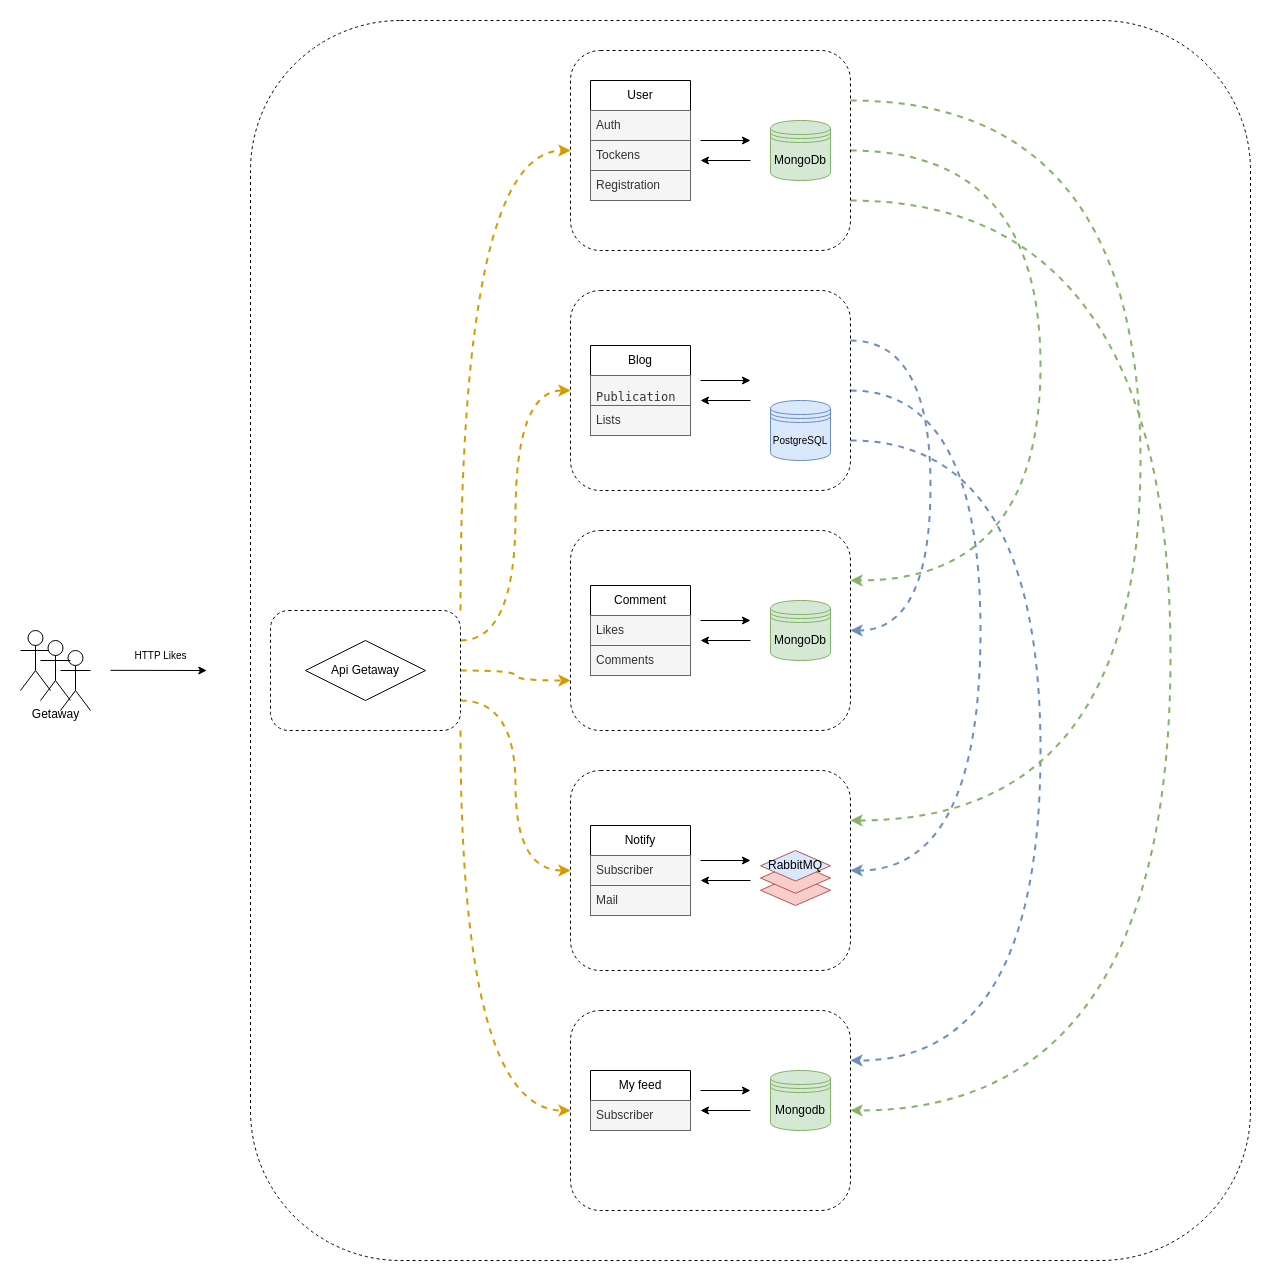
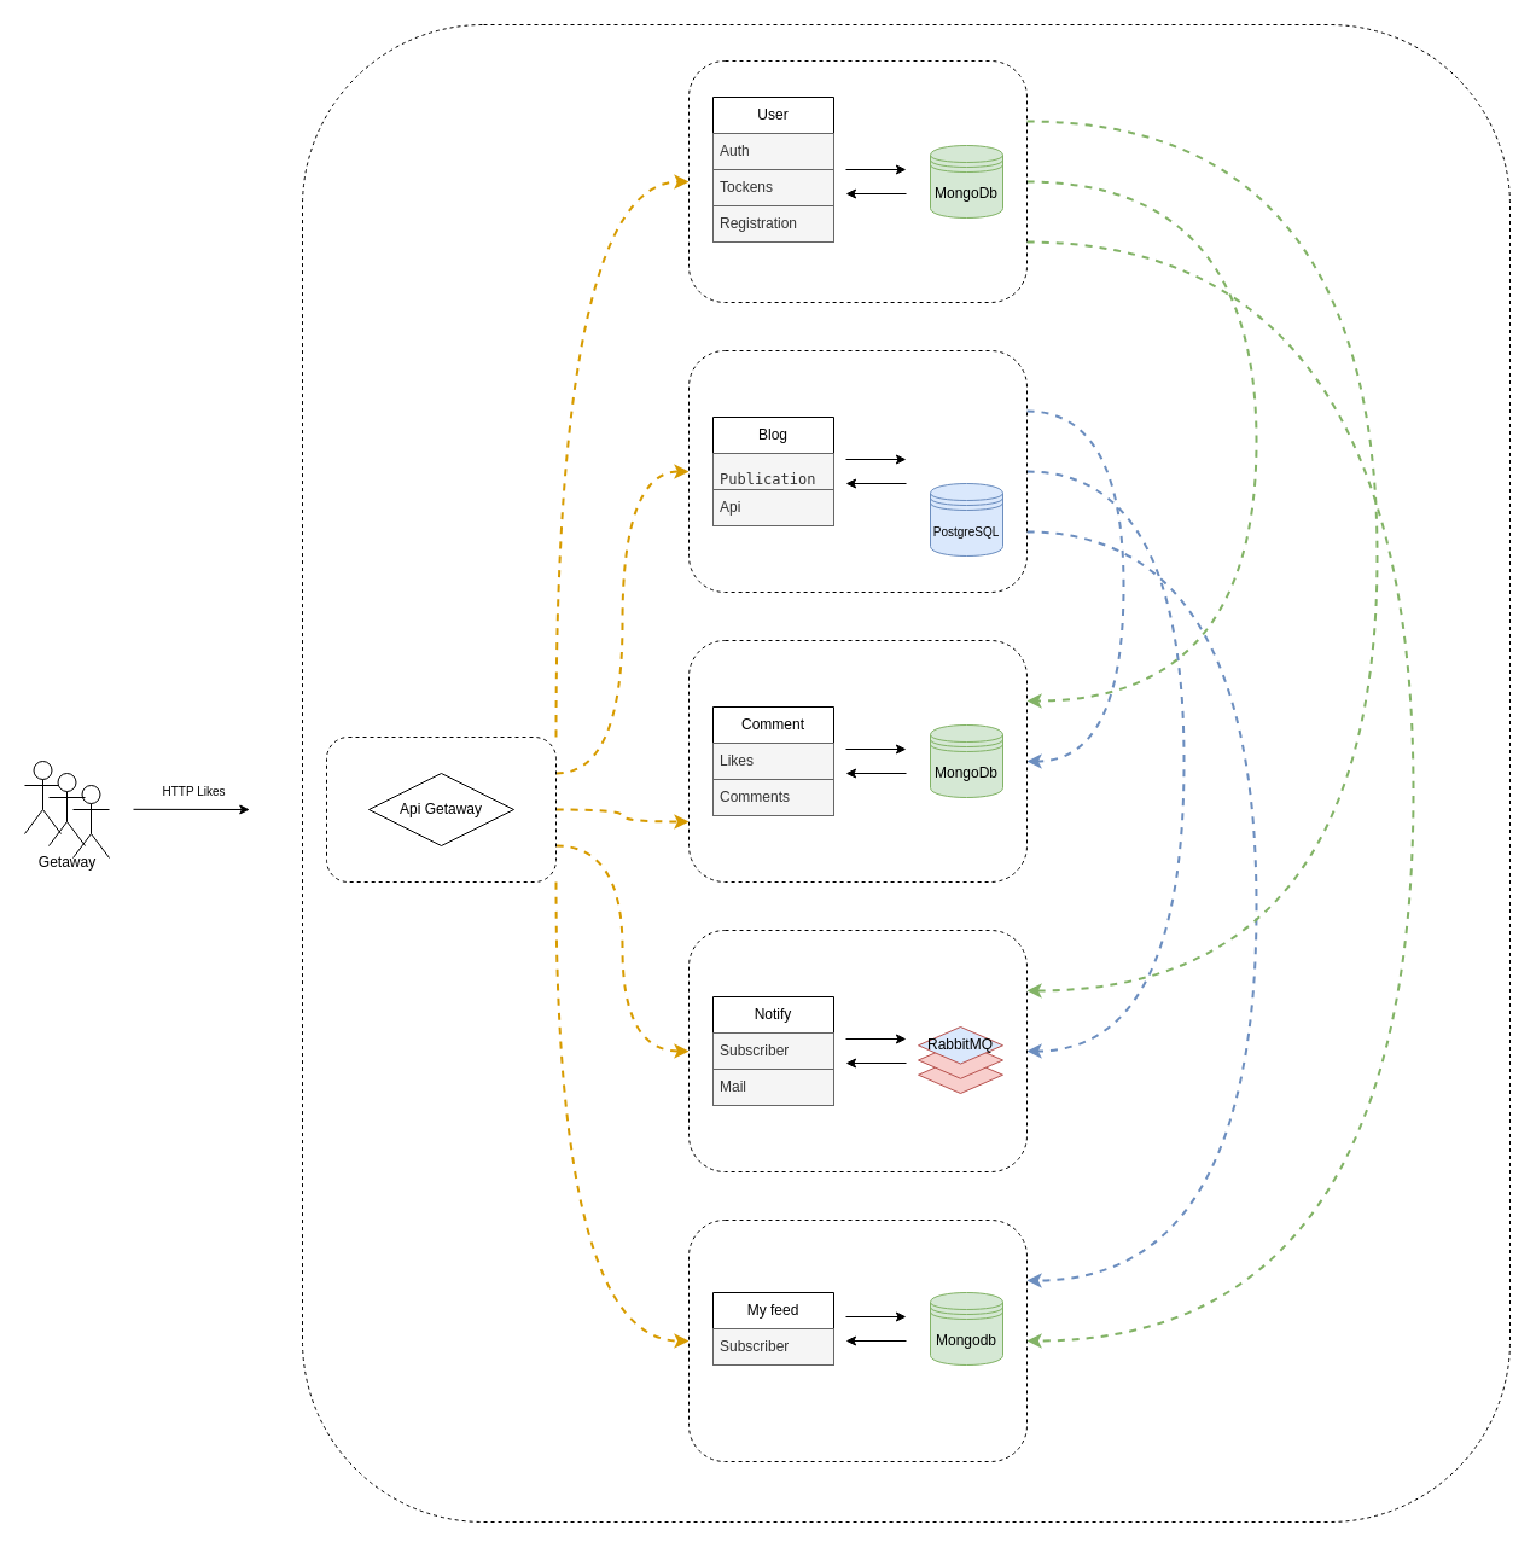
  <mxCell id="0" />
  <mxCell id="1" parent="0" />
  <mxCell id="2" value="" style="rounded=1;whiteSpace=wrap;html=1;dashed=1;fillColor=none;" parent="1" vertex="1"><mxGeometry x="250" y="20" width="1000" height="1240" as="geometry" /></mxCell>
  <mxCell id="3" style="edgeStyle=orthogonalEdgeStyle;rounded=0;orthogonalLoop=1;jettySize=auto;html=1;exitX=1;exitY=0;exitDx=0;exitDy=0;entryX=0;entryY=0.5;entryDx=0;entryDy=0;curved=1;dashed=1;strokeWidth=2;fillColor=#ffe6cc;strokeColor=#d79b00;" edge="1" parent="1" source="8" target="52"><mxGeometry relative="1" as="geometry" /></mxCell>
  <mxCell id="4" style="edgeStyle=orthogonalEdgeStyle;rounded=0;orthogonalLoop=1;jettySize=auto;html=1;exitX=1;exitY=0.25;exitDx=0;exitDy=0;entryX=0;entryY=0.5;entryDx=0;entryDy=0;curved=1;dashed=1;strokeWidth=2;fillColor=#ffe6cc;strokeColor=#d79b00;" edge="1" parent="1" source="8" target="12"><mxGeometry relative="1" as="geometry" /></mxCell>
  <mxCell id="5" style="edgeStyle=orthogonalEdgeStyle;rounded=0;orthogonalLoop=1;jettySize=auto;html=1;exitX=1;exitY=0.5;exitDx=0;exitDy=0;entryX=0;entryY=0.75;entryDx=0;entryDy=0;curved=1;dashed=1;strokeWidth=2;fillColor=#ffe6cc;strokeColor=#d79b00;" edge="1" parent="1" source="8" target="26"><mxGeometry relative="1" as="geometry" /></mxCell>
  <mxCell id="6" style="edgeStyle=orthogonalEdgeStyle;rounded=0;orthogonalLoop=1;jettySize=auto;html=1;exitX=1;exitY=0.75;exitDx=0;exitDy=0;entryX=0;entryY=0.5;entryDx=0;entryDy=0;curved=1;dashed=1;strokeWidth=2;fillColor=#ffe6cc;strokeColor=#d79b00;" edge="1" parent="1" source="8" target="34"><mxGeometry relative="1" as="geometry" /></mxCell>
  <mxCell id="7" style="edgeStyle=orthogonalEdgeStyle;rounded=0;orthogonalLoop=1;jettySize=auto;html=1;exitX=1;exitY=1;exitDx=0;exitDy=0;entryX=0;entryY=0.5;entryDx=0;entryDy=0;curved=1;dashed=1;strokeWidth=2;fillColor=#ffe6cc;strokeColor=#d79b00;" edge="1" parent="1" source="8" target="41"><mxGeometry relative="1" as="geometry" /></mxCell>
  <mxCell id="8" value="" style="rounded=1;whiteSpace=wrap;html=1;dashed=1;fillColor=none;" parent="1" vertex="1"><mxGeometry x="270" y="610" width="190" height="120" as="geometry" /></mxCell>
  <mxCell id="9" style="edgeStyle=orthogonalEdgeStyle;rounded=0;orthogonalLoop=1;jettySize=auto;html=1;exitX=1;exitY=0.25;exitDx=0;exitDy=0;entryX=1;entryY=0.5;entryDx=0;entryDy=0;strokeWidth=2;dashed=1;curved=1;fillColor=#dae8fc;strokeColor=#6c8ebf;" edge="1" parent="1" source="12" target="26"><mxGeometry relative="1" as="geometry"><Array as="points"><mxPoint x="930" y="340" /><mxPoint x="930" y="630" /></Array></mxGeometry></mxCell>
  <mxCell id="10" style="edgeStyle=orthogonalEdgeStyle;rounded=0;orthogonalLoop=1;jettySize=auto;html=1;exitX=1;exitY=0.75;exitDx=0;exitDy=0;entryX=1;entryY=0.25;entryDx=0;entryDy=0;strokeWidth=2;dashed=1;curved=1;fillColor=#dae8fc;strokeColor=#6c8ebf;" edge="1" parent="1" source="12" target="41"><mxGeometry relative="1" as="geometry"><Array as="points"><mxPoint x="1040" y="440" /><mxPoint x="1040" y="1060" /></Array></mxGeometry></mxCell>
  <mxCell id="11" style="edgeStyle=orthogonalEdgeStyle;rounded=0;orthogonalLoop=1;jettySize=auto;html=1;exitX=1;exitY=0.5;exitDx=0;exitDy=0;entryX=1;entryY=0.5;entryDx=0;entryDy=0;strokeWidth=2;dashed=1;curved=1;fillColor=#dae8fc;strokeColor=#6c8ebf;" edge="1" parent="1" source="12" target="34"><mxGeometry relative="1" as="geometry"><Array as="points"><mxPoint x="980" y="390" /><mxPoint x="980" y="870" /></Array></mxGeometry></mxCell>
  <mxCell id="12" value="" style="rounded=1;whiteSpace=wrap;html=1;dashed=1;fillColor=none;" parent="1" vertex="1"><mxGeometry x="570" y="290" width="280" height="200" as="geometry" /></mxCell>
  <mxCell id="13" value="" style="group" parent="1" vertex="1" connectable="0"><mxGeometry x="20" y="630" width="190" height="80" as="geometry" /></mxCell>
  <mxCell id="14" value="" style="group" parent="13" vertex="1" connectable="0"><mxGeometry width="70" height="80" as="geometry" /></mxCell>
  <mxCell id="15" value="" style="shape=umlActor;verticalLabelPosition=bottom;verticalAlign=top;html=1;outlineConnect=0;" parent="14" vertex="1"><mxGeometry width="30" height="60" as="geometry" /></mxCell>
  <mxCell id="16" value="" style="shape=umlActor;verticalLabelPosition=bottom;verticalAlign=top;html=1;outlineConnect=0;" parent="14" vertex="1"><mxGeometry x="40" y="20" width="30" height="60" as="geometry" /></mxCell>
  <mxCell id="17" value="Getaway" style="shape=umlActor;verticalLabelPosition=bottom;verticalAlign=top;html=1;outlineConnect=0;" parent="14" vertex="1"><mxGeometry x="20" y="10" width="30" height="60" as="geometry" /></mxCell>
  <mxCell id="18" value="" style="endArrow=classic;html=1;rounded=0;entryX=0.963;entryY=1;entryDx=0;entryDy=0;entryPerimeter=0;" parent="13" target="19" edge="1"><mxGeometry width="50" height="50" relative="1" as="geometry"><mxPoint x="90" y="39.83" as="sourcePoint" /><mxPoint x="150" y="39.83" as="targetPoint" /></mxGeometry></mxCell>
  <mxCell id="19" value="&lt;font style=&quot;font-size: 10px;&quot;&gt;HTTP Likes&lt;/font&gt;" style="text;html=1;align=center;verticalAlign=middle;resizable=0;points=[];autosize=1;strokeColor=none;fillColor=none;" parent="13" vertex="1"><mxGeometry x="90" y="10" width="100" height="30" as="geometry" /></mxCell>
  <mxCell id="20" value="&lt;font style=&quot;font-size: 10px;&quot;&gt;PostgreSQL&lt;/font&gt;" style="shape=datastore;whiteSpace=wrap;html=1;fillColor=#dae8fc;strokeColor=#6c8ebf;" parent="1" vertex="1"><mxGeometry x="770" y="400" width="60" height="60" as="geometry" /></mxCell>
  <mxCell id="21" value="My feed" style="swimlane;fontStyle=0;childLayout=stackLayout;horizontal=1;startSize=30;horizontalStack=0;resizeParent=1;resizeParentMax=0;resizeLast=0;collapsible=1;marginBottom=0;whiteSpace=wrap;html=1;fillColor=default;" parent="1" vertex="1"><mxGeometry x="590" y="1070" width="100" height="60" as="geometry"><mxRectangle x="610" y="250" width="60" height="30" as="alternateBounds" /></mxGeometry></mxCell>
  <mxCell id="22" value="Subscriber" style="text;strokeColor=#666666;fillColor=#f5f5f5;align=left;verticalAlign=middle;spacingLeft=4;spacingRight=4;overflow=hidden;points=[[0,0.5],[1,0.5]];portConstraint=eastwest;rotatable=0;whiteSpace=wrap;html=1;fontColor=#333333;" parent="21" vertex="1"><mxGeometry y="30" width="100" height="30" as="geometry" /></mxCell>
  <mxCell id="23" value="" style="group" vertex="1" connectable="0" parent="1"><mxGeometry x="700" y="380" width="50" height="20" as="geometry" /></mxCell>
  <mxCell id="24" value="" style="endArrow=classic;html=1;rounded=0;" edge="1" parent="23"><mxGeometry width="50" height="50" relative="1" as="geometry"><mxPoint as="sourcePoint" /><mxPoint x="50" as="targetPoint" /></mxGeometry></mxCell>
  <mxCell id="25" value="" style="endArrow=classic;html=1;rounded=0;" edge="1" parent="23"><mxGeometry width="50" height="50" relative="1" as="geometry"><mxPoint x="50" y="20" as="sourcePoint" /><mxPoint y="20" as="targetPoint" /></mxGeometry></mxCell>
  <mxCell id="26" value="" style="rounded=1;whiteSpace=wrap;html=1;dashed=1;fillColor=none;" vertex="1" parent="1"><mxGeometry x="570" y="530" width="280" height="200" as="geometry" /></mxCell>
  <mxCell id="27" value="MongoDb" style="shape=datastore;whiteSpace=wrap;html=1;fillColor=#d5e8d4;strokeColor=#82b366;" vertex="1" parent="1"><mxGeometry x="770" y="600" width="60" height="60" as="geometry" /></mxCell>
  <mxCell id="28" value="Blog" style="swimlane;fontStyle=0;childLayout=stackLayout;horizontal=1;startSize=30;horizontalStack=0;resizeParent=1;resizeParentMax=0;resizeLast=0;collapsible=1;marginBottom=0;whiteSpace=wrap;html=1;fillColor=default;" vertex="1" parent="1"><mxGeometry x="590" y="345" width="100" height="90" as="geometry"><mxRectangle x="610" y="250" width="60" height="30" as="alternateBounds" /></mxGeometry></mxCell>
  <mxCell id="29" value="&lt;pre style=&quot;text-align:left&quot; id=&quot;tw-target-text&quot; data-placeholder=&quot;Translation&quot; class=&quot;tw-data-text tw-text-large tw-ta&quot;&gt;Publication&lt;/pre&gt;" style="text;strokeColor=#666666;fillColor=#f5f5f5;align=left;verticalAlign=middle;spacingLeft=4;spacingRight=4;overflow=hidden;points=[[0,0.5],[1,0.5]];portConstraint=eastwest;rotatable=0;whiteSpace=wrap;html=1;fontColor=#333333;" vertex="1" parent="28"><mxGeometry y="30" width="100" height="30" as="geometry" /></mxCell>
- <mxCell id="30" value="Lists" style="text;strokeColor=#666666;fillColor=#f5f5f5;align=left;verticalAlign=middle;spacingLeft=4;spacingRight=4;overflow=hidden;points=[[0,0.5],[1,0.5]];portConstraint=eastwest;rotatable=0;whiteSpace=wrap;html=1;fontColor=#333333;" vertex="1" parent="28"><mxGeometry y="60" width="100" height="30" as="geometry" /></mxCell>
+ <mxCell id="30" value="Api" style="text;strokeColor=#666666;fillColor=#f5f5f5;align=left;verticalAlign=middle;spacingLeft=4;spacingRight=4;overflow=hidden;points=[[0,0.5],[1,0.5]];portConstraint=eastwest;rotatable=0;whiteSpace=wrap;html=1;fontColor=#333333;" vertex="1" parent="28"><mxGeometry y="60" width="100" height="30" as="geometry" /></mxCell>
  <mxCell id="31" value="" style="group" vertex="1" connectable="0" parent="1"><mxGeometry x="700" y="620" width="50" height="20" as="geometry" /></mxCell>
  <mxCell id="32" value="" style="endArrow=classic;html=1;rounded=0;" edge="1" parent="31"><mxGeometry width="50" height="50" relative="1" as="geometry"><mxPoint as="sourcePoint" /><mxPoint x="50" as="targetPoint" /></mxGeometry></mxCell>
  <mxCell id="33" value="" style="endArrow=classic;html=1;rounded=0;" edge="1" parent="31"><mxGeometry width="50" height="50" relative="1" as="geometry"><mxPoint x="50" y="20" as="sourcePoint" /><mxPoint y="20" as="targetPoint" /></mxGeometry></mxCell>
  <mxCell id="34" value="" style="rounded=1;whiteSpace=wrap;html=1;dashed=1;fillColor=none;" vertex="1" parent="1"><mxGeometry x="570" y="770" width="280" height="200" as="geometry" /></mxCell>
  <mxCell id="35" value="Notify" style="swimlane;fontStyle=0;childLayout=stackLayout;horizontal=1;startSize=30;horizontalStack=0;resizeParent=1;resizeParentMax=0;resizeLast=0;collapsible=1;marginBottom=0;whiteSpace=wrap;html=1;fillColor=default;" vertex="1" parent="1"><mxGeometry x="590" y="825" width="100" height="90" as="geometry"><mxRectangle x="610" y="250" width="60" height="30" as="alternateBounds" /></mxGeometry></mxCell>
  <mxCell id="36" value="Subscriber" style="text;strokeColor=#666666;fillColor=#f5f5f5;align=left;verticalAlign=middle;spacingLeft=4;spacingRight=4;overflow=hidden;points=[[0,0.5],[1,0.5]];portConstraint=eastwest;rotatable=0;whiteSpace=wrap;html=1;fontColor=#333333;" vertex="1" parent="35"><mxGeometry y="30" width="100" height="30" as="geometry" /></mxCell>
  <mxCell id="37" value="Mail" style="text;strokeColor=#666666;fillColor=#f5f5f5;align=left;verticalAlign=middle;spacingLeft=4;spacingRight=4;overflow=hidden;points=[[0,0.5],[1,0.5]];portConstraint=eastwest;rotatable=0;whiteSpace=wrap;html=1;fontColor=#333333;" vertex="1" parent="35"><mxGeometry y="60" width="100" height="30" as="geometry" /></mxCell>
  <mxCell id="38" value="" style="group" vertex="1" connectable="0" parent="1"><mxGeometry x="700" y="860" width="50" height="20" as="geometry" /></mxCell>
  <mxCell id="39" value="" style="endArrow=classic;html=1;rounded=0;" edge="1" parent="38"><mxGeometry width="50" height="50" relative="1" as="geometry"><mxPoint as="sourcePoint" /><mxPoint x="50" as="targetPoint" /></mxGeometry></mxCell>
  <mxCell id="40" value="" style="endArrow=classic;html=1;rounded=0;" edge="1" parent="38"><mxGeometry width="50" height="50" relative="1" as="geometry"><mxPoint x="50" y="20" as="sourcePoint" /><mxPoint y="20" as="targetPoint" /></mxGeometry></mxCell>
  <mxCell id="41" value="" style="rounded=1;whiteSpace=wrap;html=1;dashed=1;fillColor=none;" vertex="1" parent="1"><mxGeometry x="570" y="1010" width="280" height="200" as="geometry" /></mxCell>
  <mxCell id="42" value="Mongodb" style="shape=datastore;whiteSpace=wrap;html=1;fillColor=#d5e8d4;strokeColor=#82b366;" vertex="1" parent="1"><mxGeometry x="770" y="1070" width="60" height="60" as="geometry" /></mxCell>
  <mxCell id="43" value="Comment" style="swimlane;fontStyle=0;childLayout=stackLayout;horizontal=1;startSize=30;horizontalStack=0;resizeParent=1;resizeParentMax=0;resizeLast=0;collapsible=1;marginBottom=0;whiteSpace=wrap;html=1;fillColor=default;" vertex="1" parent="1"><mxGeometry x="590" y="585" width="100" height="90" as="geometry"><mxRectangle x="610" y="250" width="60" height="30" as="alternateBounds" /></mxGeometry></mxCell>
  <mxCell id="44" value="Likes" style="text;strokeColor=#666666;fillColor=#f5f5f5;align=left;verticalAlign=middle;spacingLeft=4;spacingRight=4;overflow=hidden;points=[[0,0.5],[1,0.5]];portConstraint=eastwest;rotatable=0;whiteSpace=wrap;html=1;fontColor=#333333;" vertex="1" parent="43"><mxGeometry y="30" width="100" height="30" as="geometry" /></mxCell>
  <mxCell id="45" value="Comments" style="text;strokeColor=#666666;fillColor=#f5f5f5;align=left;verticalAlign=middle;spacingLeft=4;spacingRight=4;overflow=hidden;points=[[0,0.5],[1,0.5]];portConstraint=eastwest;rotatable=0;whiteSpace=wrap;html=1;fontColor=#333333;" vertex="1" parent="43"><mxGeometry y="60" width="100" height="30" as="geometry" /></mxCell>
  <mxCell id="46" value="" style="group" vertex="1" connectable="0" parent="1"><mxGeometry x="700" y="1090" width="50" height="20" as="geometry" /></mxCell>
  <mxCell id="47" value="" style="endArrow=classic;html=1;rounded=0;" edge="1" parent="46"><mxGeometry width="50" height="50" relative="1" as="geometry"><mxPoint as="sourcePoint" /><mxPoint x="50" as="targetPoint" /></mxGeometry></mxCell>
  <mxCell id="48" value="" style="endArrow=classic;html=1;rounded=0;" edge="1" parent="46"><mxGeometry width="50" height="50" relative="1" as="geometry"><mxPoint x="50" y="20" as="sourcePoint" /><mxPoint y="20" as="targetPoint" /></mxGeometry></mxCell>
  <mxCell id="49" style="edgeStyle=orthogonalEdgeStyle;rounded=0;orthogonalLoop=1;jettySize=auto;html=1;exitX=1;exitY=0.5;exitDx=0;exitDy=0;entryX=1;entryY=0.25;entryDx=0;entryDy=0;strokeWidth=2;dashed=1;curved=1;fillColor=#d5e8d4;strokeColor=#82b366;" edge="1" parent="1" source="52" target="26"><mxGeometry relative="1" as="geometry"><Array as="points"><mxPoint x="1040" y="150" /><mxPoint x="1040" y="580" /></Array></mxGeometry></mxCell>
  <mxCell id="50" style="edgeStyle=orthogonalEdgeStyle;rounded=0;orthogonalLoop=1;jettySize=auto;html=1;exitX=1;exitY=0.25;exitDx=0;exitDy=0;entryX=1;entryY=0.25;entryDx=0;entryDy=0;strokeWidth=2;dashed=1;curved=1;fillColor=#d5e8d4;strokeColor=#82b366;" edge="1" parent="1" source="52" target="34"><mxGeometry relative="1" as="geometry"><Array as="points"><mxPoint x="1140" y="100" /><mxPoint x="1140" y="820" /></Array></mxGeometry></mxCell>
  <mxCell id="51" style="edgeStyle=orthogonalEdgeStyle;rounded=0;orthogonalLoop=1;jettySize=auto;html=1;exitX=1;exitY=0.75;exitDx=0;exitDy=0;entryX=1;entryY=0.5;entryDx=0;entryDy=0;strokeWidth=2;dashed=1;curved=1;fillColor=#d5e8d4;strokeColor=#82b366;" edge="1" parent="1" source="52" target="41"><mxGeometry relative="1" as="geometry"><Array as="points"><mxPoint x="1170" y="200" /><mxPoint x="1170" y="1110" /></Array></mxGeometry></mxCell>
  <mxCell id="52" value="" style="rounded=1;whiteSpace=wrap;html=1;dashed=1;fillColor=none;" vertex="1" parent="1"><mxGeometry x="570" y="50" width="280" height="200" as="geometry" /></mxCell>
  <mxCell id="53" value="MongoDb" style="shape=datastore;whiteSpace=wrap;html=1;fillColor=#d5e8d4;strokeColor=#82b366;" vertex="1" parent="1"><mxGeometry x="770" y="120" width="60" height="60" as="geometry" /></mxCell>
  <mxCell id="54" value="User" style="swimlane;fontStyle=0;childLayout=stackLayout;horizontal=1;startSize=30;horizontalStack=0;resizeParent=1;resizeParentMax=0;resizeLast=0;collapsible=1;marginBottom=0;whiteSpace=wrap;html=1;fillColor=default;" vertex="1" parent="1"><mxGeometry x="590" y="80" width="100" height="120" as="geometry"><mxRectangle x="610" y="250" width="60" height="30" as="alternateBounds" /></mxGeometry></mxCell>
  <mxCell id="55" value="Auth" style="text;strokeColor=#666666;fillColor=#f5f5f5;align=left;verticalAlign=middle;spacingLeft=4;spacingRight=4;overflow=hidden;points=[[0,0.5],[1,0.5]];portConstraint=eastwest;rotatable=0;whiteSpace=wrap;html=1;fontColor=#333333;" vertex="1" parent="54"><mxGeometry y="30" width="100" height="30" as="geometry" /></mxCell>
  <mxCell id="56" value="Tockens" style="text;strokeColor=#666666;fillColor=#f5f5f5;align=left;verticalAlign=middle;spacingLeft=4;spacingRight=4;overflow=hidden;points=[[0,0.5],[1,0.5]];portConstraint=eastwest;rotatable=0;whiteSpace=wrap;html=1;fontColor=#333333;" vertex="1" parent="54"><mxGeometry y="60" width="100" height="30" as="geometry" /></mxCell>
  <mxCell id="57" value="Registration" style="text;strokeColor=#666666;fillColor=#f5f5f5;align=left;verticalAlign=middle;spacingLeft=4;spacingRight=4;overflow=hidden;points=[[0,0.5],[1,0.5]];portConstraint=eastwest;rotatable=0;whiteSpace=wrap;html=1;fontColor=#333333;" vertex="1" parent="54"><mxGeometry y="90" width="100" height="30" as="geometry" /></mxCell>
  <mxCell id="58" value="" style="group" vertex="1" connectable="0" parent="1"><mxGeometry x="700" y="140" width="50" height="20" as="geometry" /></mxCell>
  <mxCell id="59" value="" style="endArrow=classic;html=1;rounded=0;" edge="1" parent="58"><mxGeometry width="50" height="50" relative="1" as="geometry"><mxPoint as="sourcePoint" /><mxPoint x="50" as="targetPoint" /></mxGeometry></mxCell>
  <mxCell id="60" value="" style="endArrow=classic;html=1;rounded=0;" edge="1" parent="58"><mxGeometry width="50" height="50" relative="1" as="geometry"><mxPoint x="50" y="20" as="sourcePoint" /><mxPoint y="20" as="targetPoint" /></mxGeometry></mxCell>
  <mxCell id="61" value="Api Getaway" style="rhombus;whiteSpace=wrap;html=1;" vertex="1" parent="1"><mxGeometry x="305" y="640" width="120" height="60" as="geometry" /></mxCell>
  <mxCell id="62" value="" style="group" vertex="1" connectable="0" parent="1"><mxGeometry x="760" y="850" width="70" height="55" as="geometry" /></mxCell>
  <mxCell id="63" value="" style="rhombus;whiteSpace=wrap;html=1;fillColor=#f8cecc;strokeColor=#b85450;" vertex="1" parent="62"><mxGeometry y="24.444" width="70" height="30.556" as="geometry" /></mxCell>
  <mxCell id="64" value="" style="rhombus;whiteSpace=wrap;html=1;fillColor=#f8cecc;strokeColor=#b85450;" vertex="1" parent="62"><mxGeometry y="12.222" width="70" height="30.556" as="geometry" /></mxCell>
  <mxCell id="65" value="RabbitMQ" style="rhombus;whiteSpace=wrap;html=1;fillColor=#dae8fc;strokeColor=#b85450;" vertex="1" parent="62"><mxGeometry width="70" height="30.556" as="geometry" /></mxCell>
